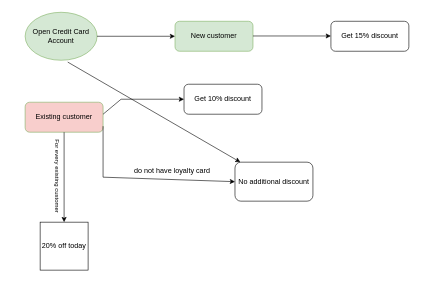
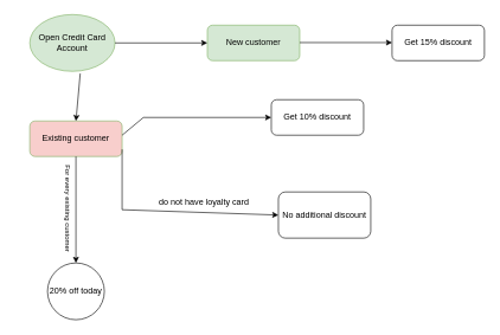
  <mxCell id="0" />
  <mxCell id="1" parent="0" />
  <mxCell id="2" value="Open Credit Card Account" style="ellipse;whiteSpace=wrap;html=1;fillColor=#d5e8d4;strokeColor=#82b366;" vertex="1" parent="1"><mxGeometry x="41" y="20" width="120" height="80" as="geometry" /></mxCell>
  <mxCell id="3" value="Existing customer" style="rounded=1;whiteSpace=wrap;html=1;fillColor=#f8cecc;strokeColor=#82b366;" vertex="1" parent="1"><mxGeometry x="41" y="170" width="130" height="50" as="geometry" /></mxCell>
  <mxCell id="4" value="New customer" style="rounded=1;whiteSpace=wrap;html=1;fillColor=#d5e8d4;strokeColor=#82b366;" vertex="1" parent="1"><mxGeometry x="291" y="35" width="130" height="50" as="geometry" /></mxCell>
  <mxCell id="5" value="Get 15% discount" style="rounded=1;whiteSpace=wrap;html=1;" vertex="1" parent="1"><mxGeometry x="551" y="35" width="130" height="50" as="geometry" /></mxCell>
  <mxCell id="6" value="" style="endArrow=classic;html=1;rounded=0;entryX=0;entryY=0.5;entryDx=0;entryDy=0;" edge="1" parent="1" target="4"><mxGeometry width="50" height="50" relative="1" as="geometry"><mxPoint x="161" y="60" as="sourcePoint" /><mxPoint x="211" y="10" as="targetPoint" /></mxGeometry></mxCell>
  <mxCell id="7" value="" style="endArrow=classic;html=1;rounded=0;entryX=0;entryY=0.5;entryDx=0;entryDy=0;" edge="1" parent="1"><mxGeometry width="50" height="50" relative="1" as="geometry"><mxPoint x="421" y="59.5" as="sourcePoint" /><mxPoint x="551" y="59.5" as="targetPoint" /></mxGeometry></mxCell>
- <mxCell id="8" value="" style="endArrow=classic;html=1;rounded=0;exitX=0.592;exitY=1.038;exitDx=0;exitDy=0;exitPerimeter=0;" edge="1" parent="1" source="2" target="9"><mxGeometry width="50" height="50" relative="1" as="geometry"><mxPoint x="71" y="130" as="sourcePoint" /><mxPoint x="161" y="50" as="targetPoint" /></mxGeometry></mxCell>
+ <mxCell id="8" value="" style="endArrow=classic;html=1;rounded=0;entryX=0.5;entryY=0;entryDx=0;entryDy=0;exitX=0.592;exitY=1.038;exitDx=0;exitDy=0;exitPerimeter=0;" edge="1" parent="1" source="2" target="3"><mxGeometry width="50" height="50" relative="1" as="geometry"><mxPoint x="71" y="130" as="sourcePoint" /><mxPoint x="161" y="50" as="targetPoint" /></mxGeometry></mxCell>
  <mxCell id="9" value="No additional discount" style="rounded=1;whiteSpace=wrap;html=1;" vertex="1" parent="1"><mxGeometry x="391" y="270" width="130" height="65" as="geometry" /></mxCell>
- <mxCell id="10" value="Get 10% discount" style="rounded=1;whiteSpace=wrap;html=1;" vertex="1" parent="1"><mxGeometry x="306" y="140" width="130" height="50" as="geometry" /></mxCell>
- <mxCell id="11" value="20% off today" style="whiteSpace=wrap;html=1;aspect=fixed;" vertex="1" parent="1"><mxGeometry x="66" y="370" width="80" height="80" as="geometry" /></mxCell>
+ <mxCell id="10" value="Get 10% discount" style="rounded=1;whiteSpace=wrap;html=1;" vertex="1" parent="1"><mxGeometry x="381" y="140" width="130" height="50" as="geometry" /></mxCell>
+ <mxCell id="11" value="20% off today" style="ellipse;whiteSpace=wrap;html=1;aspect=fixed;" vertex="1" parent="1"><mxGeometry x="66" y="370" width="80" height="80" as="geometry" /></mxCell>
  <mxCell id="12" value="" style="endArrow=classic;html=1;rounded=0;entryX=0;entryY=0.5;entryDx=0;entryDy=0;" edge="1" parent="1" target="10"><mxGeometry width="50" height="50" relative="1" as="geometry"><mxPoint x="171" y="190" as="sourcePoint" /><mxPoint x="221" y="140" as="targetPoint" /><Array as="points"><mxPoint x="201" y="165" /></Array></mxGeometry></mxCell>
  <mxCell id="13" value="" style="endArrow=classic;html=1;rounded=0;entryX=0;entryY=0.5;entryDx=0;entryDy=0;" edge="1" parent="1" target="9"><mxGeometry width="50" height="50" relative="1" as="geometry"><mxPoint x="171" y="210" as="sourcePoint" /><mxPoint x="221" y="160" as="targetPoint" /><Array as="points"><mxPoint x="171" y="295" /></Array></mxGeometry></mxCell>
  <mxCell id="14" value="do not have loyalty card" style="text;html=1;align=center;verticalAlign=middle;resizable=0;points=[];autosize=1;strokeColor=none;fillColor=none;" vertex="1" parent="1"><mxGeometry x="211" y="270" width="150" height="30" as="geometry" /></mxCell>
  <mxCell id="15" value="" style="endArrow=classic;html=1;rounded=0;entryX=0.5;entryY=0;entryDx=0;entryDy=0;exitX=0.5;exitY=1;exitDx=0;exitDy=0;" edge="1" parent="1" source="3" target="11"><mxGeometry width="50" height="50" relative="1" as="geometry"><mxPoint x="81" y="280" as="sourcePoint" /><mxPoint x="131" y="230" as="targetPoint" /></mxGeometry></mxCell>
  <mxCell id="16" value="&lt;font style=&quot;font-size: 10px;&quot;&gt;For every existing customer&lt;/font&gt;" style="text;html=1;align=center;verticalAlign=middle;resizable=0;points=[];autosize=1;strokeColor=none;fillColor=none;rotation=90;" vertex="1" parent="1"><mxGeometry x="20" y="278" width="150" height="30" as="geometry" /></mxCell>
